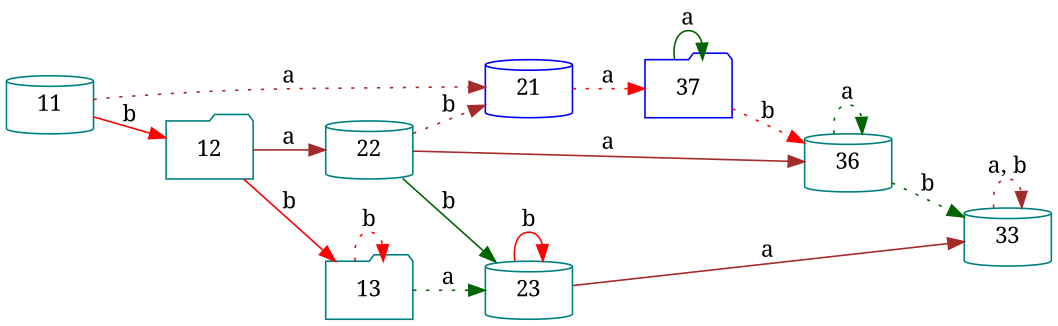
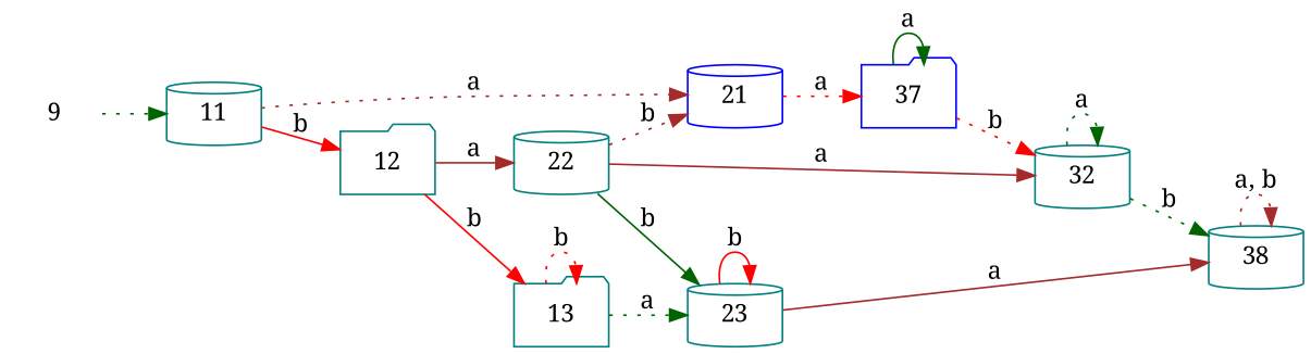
  digraph {
    fontname="Noto Serif"
    rankdir=LR
    node [color=teal fontname="Noto Serif" shape=cylinder]
    edge [color=darkgreen fontname="Noto Serif" style=dotted]
+   9 [color=blue shape=none]
    n2 [label=11]
    n3 [color=blue label=21]
    n4 [label=12 shape=folder]
    n5 [color=blue label=37 shape=folder]
    n6 [label=22]
    n7 [label=13 shape=folder]
-   n8 [label=36]
+   n8 [label=32]
    n9 [label=23]
-   n10 [label=33]
+   n10 [label=38]
+   9 -> n2
    n2 -> n3 [color=brown label=a]
    n2 -> n4 [color=red label=b style=solid]
    n3 -> n5 [color=red label=a]
    n4 -> n6 [color=brown label=a style=solid]
    n4 -> n7 [color=red label=b style=solid]
    n5 -> n5 [label=a style=solid]
    n5 -> n8 [color=red label=b]
    n6 -> n3 [color=brown label=b]
    n6 -> n8 [color=brown label=a style=solid]
    n6 -> n9 [label=b style=solid]
    n7 -> n7 [color=red label=b]
    n7 -> n9 [label=a]
    n8 -> n8 [label=a]
    n8 -> n10 [label=b]
    n9 -> n9 [color=red label=b style=solid]
    n9 -> n10 [color=brown label=a style=solid]
    n10 -> n10 [color=brown label="a, b"]
  }
